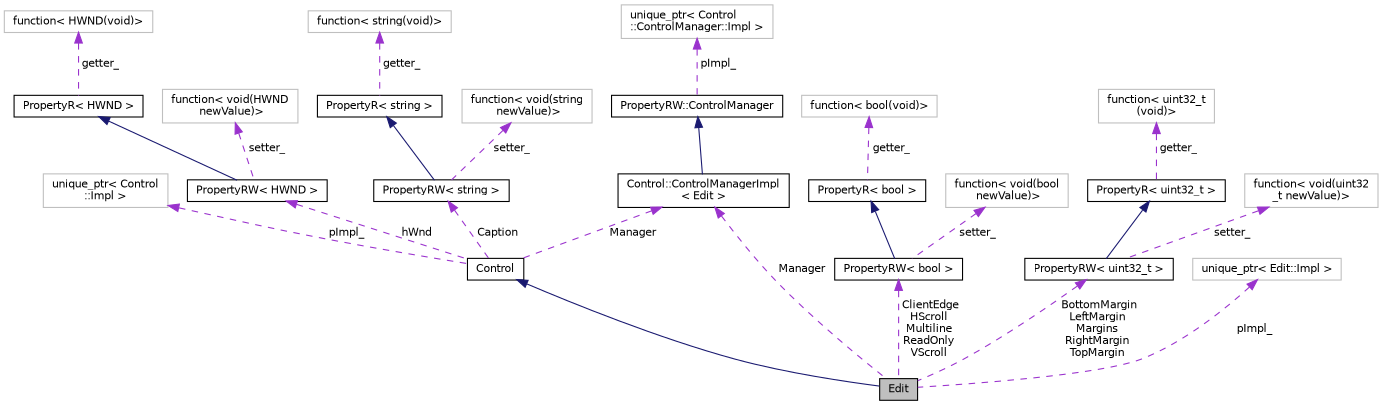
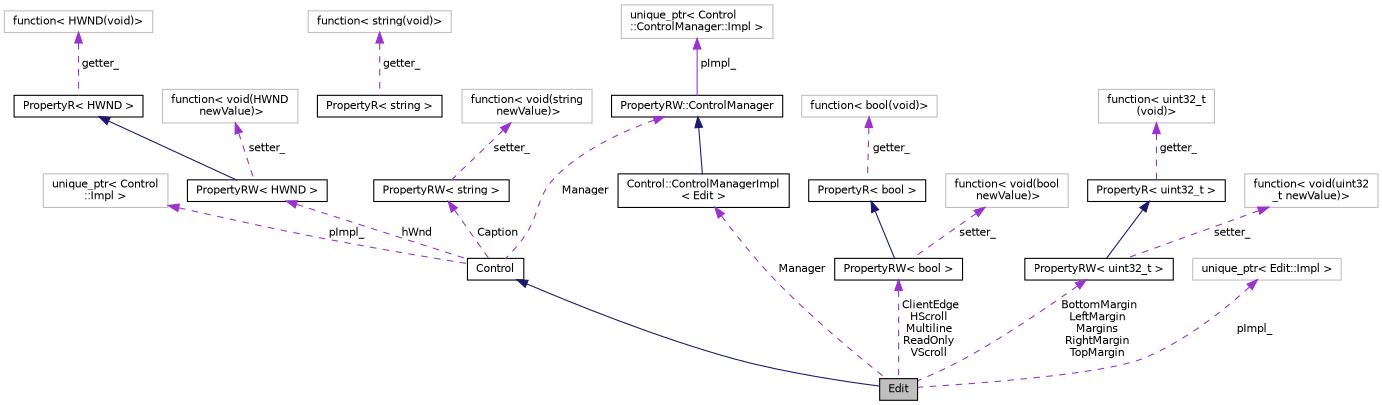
  digraph {
    rankdir=TB
    node [color=black fillcolor=white fontname=Helvetica fontsize=10 shape=record style=filled]
    edge [color=darkorchid3 dir=back fontname=Helvetica fontsize=10 labelfontname=Helvetica labelfontsize=10 style=dashed]
    n1 [fillcolor=grey75 fontcolor=black height=0.2 label=Edit width=0.4]
    n2 [height=0.2 label=Control width=0.4]
    n3 [color=grey75 height=0.2 label="unique_ptr\< Control\l::Impl \>" width=0.4]
    n4 [height=0.2 label="PropertyRW\< HWND \>" width=0.4]
    n5 [height=0.2 label="PropertyR\< HWND \>" width=0.4]
    n6 [color=grey75 height=0.2 label="function\< HWND(void)\>" width=0.4]
    n7 [color=grey75 height=0.2 label="function\< void(HWND\l newValue)\>" width=0.4]
    n8 [height=0.2 label="PropertyRW\< string \>" width=0.4]
    n9 [height=0.2 label="PropertyR\< string \>" width=0.4]
    n10 [color=grey75 height=0.2 label="function\< string(void)\>" width=0.4]
    n11 [color=grey75 height=0.2 label="function\< void(string\l newValue)\>" width=0.4]
    n12 [height=0.2 label="PropertyRW::ControlManager" width=0.4]
    n13 [height=0.2 label="Control::ControlManagerImpl\l\< Edit \>" width=0.4]
    n14 [color=grey75 height=0.2 label="unique_ptr\< Control\l::ControlManager::Impl \>" width=0.4]
    n15 [height=0.2 label="PropertyRW\< bool \>" width=0.4]
    n16 [height=0.2 label="PropertyR\< bool \>" width=0.4]
    n17 [color=grey75 height=0.2 label="function\< bool(void)\>" width=0.4]
    n18 [color=grey75 height=0.2 label="function\< void(bool\l newValue)\>" width=0.4]
    n19 [height=0.2 label="PropertyRW\< uint32_t \>" width=0.4]
    n20 [height=0.2 label="PropertyR\< uint32_t \>" width=0.4]
    n21 [color=grey75 height=0.2 label="function\< uint32_t\l(void)\>" width=0.4]
    n22 [color=grey75 height=0.2 label="function\< void(uint32\l_t newValue)\>" width=0.4]
    n23 [color=grey75 height=0.2 label="unique_ptr\< Edit::Impl \>" width=0.4]
    n2 -> n1 [color=midnightblue style=solid]
    n3 -> n2 [label=" pImpl_"]
    n4 -> n2 [label=" hWnd"]
    n5 -> n4 [color=midnightblue style=solid]
    n6 -> n5 [label=" getter_"]
    n7 -> n4 [label=" setter_"]
    n8 -> n2 [label=" Caption"]
-   n9 -> n8 [color=midnightblue style=solid]
    n10 -> n9 [label=" getter_"]
    n11 -> n8 [label=" setter_"]
-   n13 -> n2 [label=" Manager"]
+   n12 -> n2 [label=" Manager"]
    n12 -> n13 [color=midnightblue style=solid]
    n13 -> n1 [label=" Manager"]
-   n14 -> n12 [label=" pImpl_"]
+   n14 -> n12 [label=" pImpl_" style=solid]
    n15 -> n1 [label=" ClientEdge\nHScroll\nMultiline\nReadOnly\nVScroll"]
    n16 -> n15 [color=midnightblue style=solid]
    n17 -> n16 [label=" getter_"]
    n18 -> n15 [label=" setter_"]
    n19 -> n1 [label=" BottomMargin\nLeftMargin\nMargins\nRightMargin\nTopMargin"]
    n20 -> n19 [color=midnightblue style=solid]
    n21 -> n20 [label=" getter_"]
    n22 -> n19 [label=" setter_"]
    n23 -> n1 [label=" pImpl_"]
  }
